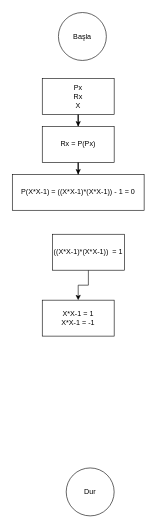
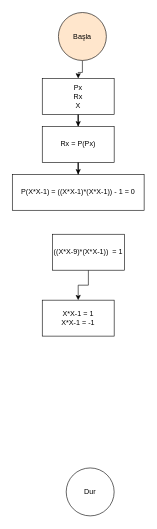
  <mxCell id="0" />
  <mxCell id="1" parent="0" />
- <mxCell id="3" value="Başla" style="ellipse;whiteSpace=wrap;html=1;aspect=fixed;" vertex="1" parent="1"><mxGeometry x="97" width="80" height="80" as="geometry" y="20" /></mxCell>
+ <mxCell id="2" style="edgeStyle=orthogonalEdgeStyle;rounded=0;orthogonalLoop=1;jettySize=auto;html=1;" edge="1" parent="1" source="3" target="5"><mxGeometry relative="1" as="geometry" /></mxCell>
+ <mxCell id="3" value="Başla" style="ellipse;whiteSpace=wrap;html=1;aspect=fixed;fillColor=#ffe6cc;" vertex="1" parent="1"><mxGeometry x="97" width="80" height="80" as="geometry" y="20" /></mxCell>
  <mxCell id="4" style="edgeStyle=orthogonalEdgeStyle;rounded=0;orthogonalLoop=1;jettySize=auto;html=1;entryX=0.5;entryY=0;entryDx=0;entryDy=0;" edge="1" parent="1" source="5" target="12"><mxGeometry relative="1" as="geometry" /></mxCell>
  <mxCell id="5" value="Px&lt;br&gt;Rx&lt;br&gt;X" style="rounded=0;whiteSpace=wrap;html=1;" vertex="1" parent="1"><mxGeometry x="70" y="130" width="120" height="60" as="geometry" /></mxCell>
  <mxCell id="6" value="Dur" style="ellipse;whiteSpace=wrap;html=1;aspect=fixed;" vertex="1" parent="1"><mxGeometry x="110" y="780" width="80" height="80" as="geometry" /></mxCell>
  <mxCell id="7" value="P(X*X-1) = ((X*X-1)*(X*X-1)) - 1 = 0" style="whiteSpace=wrap;html=1;rounded=0;" vertex="1" parent="1"><mxGeometry x="20" y="290" width="220" height="60" as="geometry" /></mxCell>
  <mxCell id="8" value="" style="edgeStyle=orthogonalEdgeStyle;rounded=0;orthogonalLoop=1;jettySize=auto;html=1;" edge="1" parent="1" source="9" target="10"><mxGeometry relative="1" as="geometry" /></mxCell>
- <mxCell id="9" value="&lt;span&gt;((X*X-1)*(X*X-1))&amp;nbsp; = 1&lt;/span&gt;" style="whiteSpace=wrap;html=1;rounded=0;" vertex="1" parent="1"><mxGeometry x="87" y="390" width="120" height="60" as="geometry" /></mxCell>
+ <mxCell id="9" value="&lt;span&gt;((X*X-9)*(X*X-1))&amp;nbsp; = 1&lt;/span&gt;" style="whiteSpace=wrap;html=1;rounded=0;" vertex="1" parent="1"><mxGeometry x="87" y="390" width="120" height="60" as="geometry" /></mxCell>
  <mxCell id="10" value="X*X-1 = 1&lt;br&gt;X*X-1 = -1" style="whiteSpace=wrap;html=1;rounded=0;" vertex="1" parent="1"><mxGeometry x="70" y="500" width="120" height="60" as="geometry" /></mxCell>
  <mxCell id="11" style="edgeStyle=orthogonalEdgeStyle;rounded=0;orthogonalLoop=1;jettySize=auto;html=1;entryX=0.5;entryY=0;entryDx=0;entryDy=0;" edge="1" parent="1" source="12" target="7"><mxGeometry relative="1" as="geometry" /></mxCell>
  <mxCell id="12" value="Rx = P(Px)" style="rounded=0;whiteSpace=wrap;html=1;" vertex="1" parent="1"><mxGeometry x="70" y="210" width="120" height="60" as="geometry" /></mxCell>
